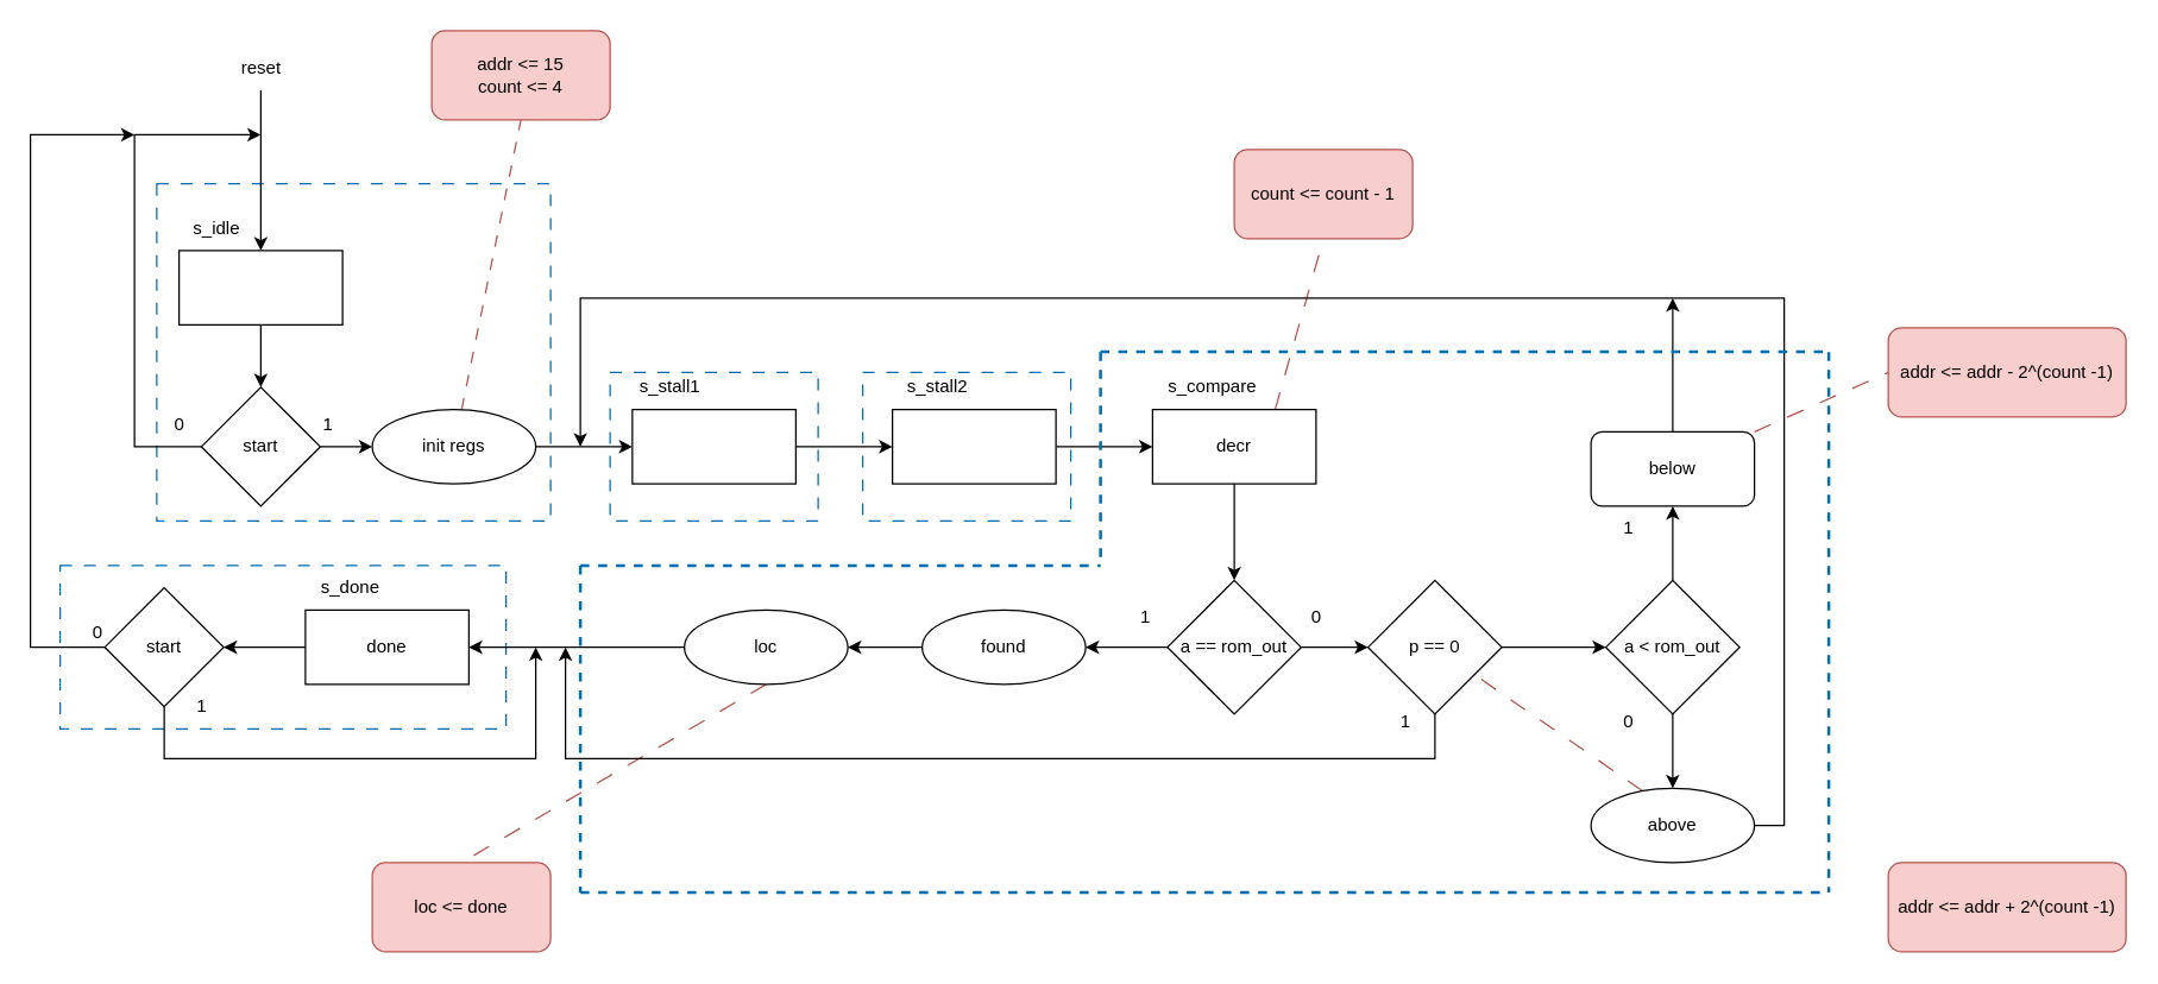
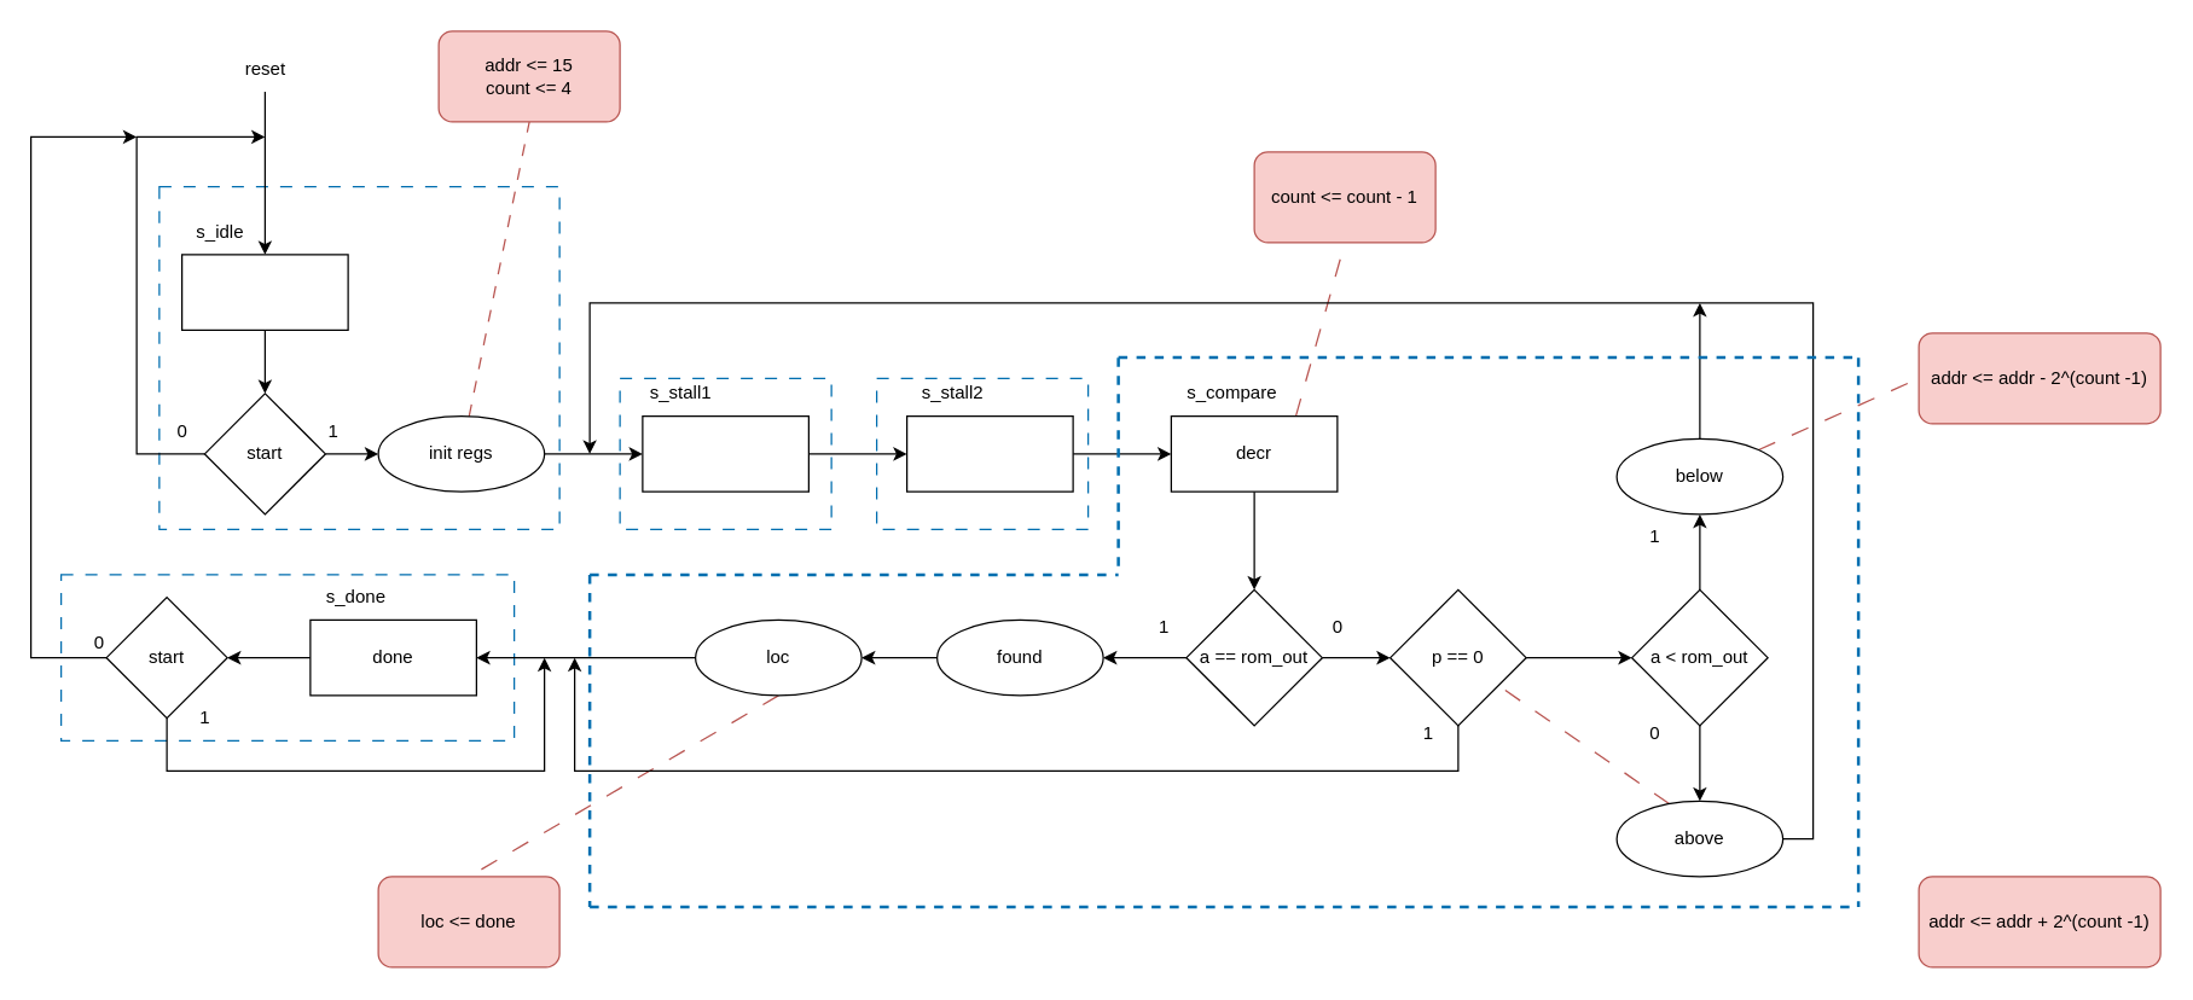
  <mxCell id="0" />
  <mxCell id="1" parent="0" />
  <mxCell id="2" value="" style="whiteSpace=wrap;html=1;dashed=1;dashPattern=8 8;fillColor=none;fontColor=#ffffff;strokeColor=#006EAF;" vertex="1" parent="1"><mxGeometry x="40" y="380" width="300" height="110" as="geometry" /></mxCell>
  <mxCell id="3" value="" style="whiteSpace=wrap;html=1;dashed=1;dashPattern=8 8;fillColor=none;fontColor=#ffffff;strokeColor=#006EAF;" vertex="1" parent="1"><mxGeometry x="105" y="123" width="265" height="227" as="geometry" /></mxCell>
  <mxCell id="4" style="edgeStyle=orthogonalEdgeStyle;rounded=0;orthogonalLoop=1;jettySize=auto;html=1;entryX=0.5;entryY=0;entryDx=0;entryDy=0;" edge="1" parent="1" source="5" target="8"><mxGeometry relative="1" as="geometry" /></mxCell>
  <mxCell id="5" value="" style="rounded=0;whiteSpace=wrap;html=1;" vertex="1" parent="1"><mxGeometry x="120" y="168" width="110" height="50" as="geometry" /></mxCell>
  <mxCell id="6" value="s_idle" style="text;html=1;align=center;verticalAlign=middle;resizable=0;points=[];autosize=1;strokeColor=none;fillColor=none;" vertex="1" parent="1"><mxGeometry x="120" y="138" width="50" height="30" as="geometry" /></mxCell>
  <mxCell id="7" style="edgeStyle=orthogonalEdgeStyle;rounded=0;orthogonalLoop=1;jettySize=auto;html=1;" edge="1" parent="1" source="8"><mxGeometry relative="1" as="geometry"><mxPoint x="175" y="90" as="targetPoint" /><Array as="points"><mxPoint x="90" y="300" /><mxPoint x="90" y="90" /></Array></mxGeometry></mxCell>
  <mxCell id="8" value="start" style="rhombus;whiteSpace=wrap;html=1;" vertex="1" parent="1"><mxGeometry x="135" y="260" width="80" height="80" as="geometry" /></mxCell>
  <mxCell id="9" style="edgeStyle=orthogonalEdgeStyle;rounded=0;orthogonalLoop=1;jettySize=auto;html=1;entryX=0.5;entryY=0;entryDx=0;entryDy=0;" edge="1" parent="1" source="10" target="5"><mxGeometry relative="1" as="geometry" /></mxCell>
  <mxCell id="10" value="reset" style="text;html=1;align=center;verticalAlign=middle;resizable=0;points=[];autosize=1;strokeColor=none;fillColor=none;" vertex="1" parent="1"><mxGeometry x="150" y="30" width="50" height="30" as="geometry" /></mxCell>
  <mxCell id="11" value="0" style="text;html=1;align=center;verticalAlign=middle;resizable=0;points=[];autosize=1;strokeColor=none;fillColor=none;" vertex="1" parent="1"><mxGeometry x="105" y="270" width="30" height="30" as="geometry" /></mxCell>
  <mxCell id="12" value="" style="edgeStyle=orthogonalEdgeStyle;rounded=0;orthogonalLoop=1;jettySize=auto;html=1;" edge="1" parent="1" source="8" target="15"><mxGeometry relative="1" as="geometry"><mxPoint x="215" y="300" as="sourcePoint" /><mxPoint x="340" y="300" as="targetPoint" /></mxGeometry></mxCell>
  <mxCell id="13" style="edgeStyle=orthogonalEdgeStyle;rounded=0;orthogonalLoop=1;jettySize=auto;html=1;entryX=0;entryY=0.5;entryDx=0;entryDy=0;" edge="1" parent="1" source="15" target="17"><mxGeometry relative="1" as="geometry" /></mxCell>
  <mxCell id="14" style="rounded=0;orthogonalLoop=1;jettySize=auto;html=1;entryX=0.5;entryY=1;entryDx=0;entryDy=0;dashed=1;dashPattern=8 8;fillColor=#f8cecc;strokeColor=#b85450;endArrow=none;endFill=0;" edge="1" parent="1" source="15" target="68"><mxGeometry relative="1" as="geometry" /></mxCell>
  <mxCell id="15" value="init regs" style="ellipse;whiteSpace=wrap;html=1;" vertex="1" parent="1"><mxGeometry x="250" y="275" width="110" height="50" as="geometry" /></mxCell>
  <mxCell id="16" style="edgeStyle=orthogonalEdgeStyle;rounded=0;orthogonalLoop=1;jettySize=auto;html=1;entryX=0;entryY=0.5;entryDx=0;entryDy=0;" edge="1" parent="1" source="17" target="20"><mxGeometry relative="1" as="geometry" /></mxCell>
  <mxCell id="17" value="" style="rounded=0;whiteSpace=wrap;html=1;" vertex="1" parent="1"><mxGeometry x="425" y="275" width="110" height="50" as="geometry" /></mxCell>
  <mxCell id="18" value="s_stall1" style="text;html=1;align=center;verticalAlign=middle;resizable=0;points=[];autosize=1;strokeColor=none;fillColor=none;" vertex="1" parent="1"><mxGeometry x="420" y="245" width="60" height="30" as="geometry" /></mxCell>
  <mxCell id="19" style="edgeStyle=orthogonalEdgeStyle;rounded=0;orthogonalLoop=1;jettySize=auto;html=1;entryX=0;entryY=0.5;entryDx=0;entryDy=0;" edge="1" parent="1" source="20" target="24"><mxGeometry relative="1" as="geometry" /></mxCell>
  <mxCell id="20" value="" style="rounded=0;whiteSpace=wrap;html=1;" vertex="1" parent="1"><mxGeometry x="600" y="275" width="110" height="50" as="geometry" /></mxCell>
  <mxCell id="21" value="s_stall2" style="text;html=1;align=center;verticalAlign=middle;resizable=0;points=[];autosize=1;strokeColor=none;fillColor=none;" vertex="1" parent="1"><mxGeometry x="600" y="245" width="60" height="30" as="geometry" /></mxCell>
  <mxCell id="22" style="edgeStyle=orthogonalEdgeStyle;rounded=0;orthogonalLoop=1;jettySize=auto;html=1;entryX=0.5;entryY=0;entryDx=0;entryDy=0;exitX=0.5;exitY=1;exitDx=0;exitDy=0;" edge="1" parent="1" source="24" target="28"><mxGeometry relative="1" as="geometry"><mxPoint x="829.957" y="355" as="sourcePoint" /></mxGeometry></mxCell>
  <mxCell id="23" style="rounded=0;orthogonalLoop=1;jettySize=auto;html=1;exitX=0.75;exitY=0;exitDx=0;exitDy=0;entryX=0.5;entryY=1;entryDx=0;entryDy=0;dashed=1;dashPattern=12 12;endArrow=none;endFill=0;fillColor=#f8cecc;strokeColor=#b85450;" edge="1" parent="1" source="24" target="69"><mxGeometry relative="1" as="geometry" /></mxCell>
  <mxCell id="24" value="decr" style="rounded=0;whiteSpace=wrap;html=1;" vertex="1" parent="1"><mxGeometry x="775" y="275" width="110" height="50" as="geometry" /></mxCell>
  <mxCell id="25" value="s_compare" style="text;html=1;align=center;verticalAlign=middle;resizable=0;points=[];autosize=1;strokeColor=none;fillColor=none;" vertex="1" parent="1"><mxGeometry x="775" y="245" width="80" height="30" as="geometry" /></mxCell>
  <mxCell id="26" style="edgeStyle=orthogonalEdgeStyle;rounded=0;orthogonalLoop=1;jettySize=auto;html=1;" edge="1" parent="1" source="28"><mxGeometry relative="1" as="geometry"><mxPoint x="730" y="435" as="targetPoint" /></mxGeometry></mxCell>
  <mxCell id="27" style="edgeStyle=orthogonalEdgeStyle;rounded=0;orthogonalLoop=1;jettySize=auto;html=1;entryX=0;entryY=0.5;entryDx=0;entryDy=0;" edge="1" parent="1" source="28" target="39"><mxGeometry relative="1" as="geometry" /></mxCell>
  <mxCell id="28" value="a == rom_out" style="rhombus;whiteSpace=wrap;html=1;" vertex="1" parent="1"><mxGeometry x="785" y="390" width="90" height="90" as="geometry" /></mxCell>
  <mxCell id="29" style="edgeStyle=orthogonalEdgeStyle;rounded=0;orthogonalLoop=1;jettySize=auto;html=1;entryX=1;entryY=0.5;entryDx=0;entryDy=0;" edge="1" parent="1" source="30" target="33"><mxGeometry relative="1" as="geometry" /></mxCell>
  <mxCell id="30" value="found" style="ellipse;whiteSpace=wrap;html=1;" vertex="1" parent="1"><mxGeometry x="620" y="410" width="110" height="50" as="geometry" /></mxCell>
  <mxCell id="31" style="edgeStyle=orthogonalEdgeStyle;rounded=0;orthogonalLoop=1;jettySize=auto;html=1;entryX=1;entryY=0.5;entryDx=0;entryDy=0;" edge="1" parent="1" source="33" target="35"><mxGeometry relative="1" as="geometry" /></mxCell>
  <mxCell id="32" style="rounded=0;orthogonalLoop=1;jettySize=auto;html=1;exitX=0.5;exitY=1;exitDx=0;exitDy=0;entryX=0.5;entryY=0;entryDx=0;entryDy=0;endArrow=none;endFill=0;dashed=1;dashPattern=12 12;fillColor=#f8cecc;strokeColor=#b85450;" edge="1" parent="1" source="33" target="70"><mxGeometry relative="1" as="geometry" /></mxCell>
  <mxCell id="33" value="loc" style="ellipse;whiteSpace=wrap;html=1;" vertex="1" parent="1"><mxGeometry x="460" y="410" width="110" height="50" as="geometry" /></mxCell>
  <mxCell id="34" style="edgeStyle=orthogonalEdgeStyle;rounded=0;orthogonalLoop=1;jettySize=auto;html=1;entryX=1;entryY=0.5;entryDx=0;entryDy=0;" edge="1" parent="1" source="35" target="46"><mxGeometry relative="1" as="geometry" /></mxCell>
  <mxCell id="35" value="done" style="rounded=0;whiteSpace=wrap;html=1;" vertex="1" parent="1"><mxGeometry x="205" y="410" width="110" height="50" as="geometry" /></mxCell>
  <mxCell id="36" value="s_done" style="text;html=1;align=center;verticalAlign=middle;resizable=0;points=[];autosize=1;strokeColor=none;fillColor=none;" vertex="1" parent="1"><mxGeometry x="205" y="380" width="60" height="30" as="geometry" /></mxCell>
  <mxCell id="37" style="edgeStyle=orthogonalEdgeStyle;rounded=0;orthogonalLoop=1;jettySize=auto;html=1;" edge="1" parent="1" source="39"><mxGeometry relative="1" as="geometry"><mxPoint x="380" y="435" as="targetPoint" /><Array as="points"><mxPoint x="915" y="510" /><mxPoint x="380" y="510" /><mxPoint x="380" y="435" /></Array></mxGeometry></mxCell>
  <mxCell id="38" style="edgeStyle=orthogonalEdgeStyle;rounded=0;orthogonalLoop=1;jettySize=auto;html=1;entryX=0;entryY=0.5;entryDx=0;entryDy=0;" edge="1" parent="1" source="39" target="51"><mxGeometry relative="1" as="geometry" /></mxCell>
  <mxCell id="39" value="p == 0" style="rhombus;whiteSpace=wrap;html=1;" vertex="1" parent="1"><mxGeometry x="920" y="390" width="90" height="90" as="geometry" /></mxCell>
  <mxCell id="40" value="1" style="text;html=1;align=center;verticalAlign=middle;resizable=0;points=[];autosize=1;strokeColor=none;fillColor=none;" vertex="1" parent="1"><mxGeometry x="205" y="270" width="30" height="30" as="geometry" /></mxCell>
  <mxCell id="41" value="1" style="text;html=1;align=center;verticalAlign=middle;resizable=0;points=[];autosize=1;strokeColor=none;fillColor=none;" vertex="1" parent="1"><mxGeometry x="755" y="400" width="30" height="30" as="geometry" /></mxCell>
  <mxCell id="42" value="0" style="text;html=1;align=center;verticalAlign=middle;resizable=0;points=[];autosize=1;strokeColor=none;fillColor=none;" vertex="1" parent="1"><mxGeometry x="870" y="400" width="30" height="30" as="geometry" /></mxCell>
  <mxCell id="43" value="1" style="text;html=1;align=center;verticalAlign=middle;resizable=0;points=[];autosize=1;strokeColor=none;fillColor=none;" vertex="1" parent="1"><mxGeometry x="930" y="470" width="30" height="30" as="geometry" /></mxCell>
  <mxCell id="44" style="edgeStyle=orthogonalEdgeStyle;rounded=0;orthogonalLoop=1;jettySize=auto;html=1;" edge="1" parent="1" source="46"><mxGeometry relative="1" as="geometry"><mxPoint x="360" y="435" as="targetPoint" /><Array as="points"><mxPoint x="110" y="510" /><mxPoint x="360" y="510" /><mxPoint x="360" y="435" /></Array></mxGeometry></mxCell>
  <mxCell id="45" style="edgeStyle=orthogonalEdgeStyle;rounded=0;orthogonalLoop=1;jettySize=auto;html=1;" edge="1" parent="1" source="46"><mxGeometry relative="1" as="geometry"><mxPoint x="90" y="90" as="targetPoint" /><Array as="points"><mxPoint x="20" y="435" /><mxPoint x="20" y="90" /></Array></mxGeometry></mxCell>
  <mxCell id="46" value="start" style="rhombus;whiteSpace=wrap;html=1;" vertex="1" parent="1"><mxGeometry x="70" y="395" width="80" height="80" as="geometry" /></mxCell>
  <mxCell id="47" value="1" style="text;html=1;align=center;verticalAlign=middle;resizable=0;points=[];autosize=1;strokeColor=none;fillColor=none;" vertex="1" parent="1"><mxGeometry x="120" y="460" width="30" height="30" as="geometry" /></mxCell>
  <mxCell id="48" value="0" style="text;html=1;align=center;verticalAlign=middle;resizable=0;points=[];autosize=1;strokeColor=none;fillColor=none;" vertex="1" parent="1"><mxGeometry x="50" y="410" width="30" height="30" as="geometry" /></mxCell>
  <mxCell id="49" style="edgeStyle=orthogonalEdgeStyle;rounded=0;orthogonalLoop=1;jettySize=auto;html=1;entryX=0.5;entryY=0;entryDx=0;entryDy=0;" edge="1" parent="1" source="51" target="54"><mxGeometry relative="1" as="geometry" /></mxCell>
  <mxCell id="50" style="edgeStyle=orthogonalEdgeStyle;rounded=0;orthogonalLoop=1;jettySize=auto;html=1;entryX=0.5;entryY=1;entryDx=0;entryDy=0;" edge="1" parent="1" source="51" target="57"><mxGeometry relative="1" as="geometry" /></mxCell>
  <mxCell id="51" value="a &amp;lt; rom_out" style="rhombus;whiteSpace=wrap;html=1;" vertex="1" parent="1"><mxGeometry x="1080" y="390" width="90" height="90" as="geometry" /></mxCell>
  <mxCell id="52" style="edgeStyle=orthogonalEdgeStyle;rounded=0;orthogonalLoop=1;jettySize=auto;html=1;exitX=1;exitY=0.5;exitDx=0;exitDy=0;" edge="1" parent="1" source="54"><mxGeometry relative="1" as="geometry"><mxPoint x="390" y="300" as="targetPoint" /><Array as="points"><mxPoint x="1200" y="555" /><mxPoint x="1200" y="200" /><mxPoint x="390" y="200" /></Array></mxGeometry></mxCell>
  <mxCell id="53" style="rounded=0;orthogonalLoop=1;jettySize=auto;html=1;exitX=1;exitY=1;exitDx=0;exitDy=0;dashed=1;dashPattern=12 12;endArrow=none;endFill=0;fillColor=#f8cecc;strokeColor=#b85450;" edge="1" parent="1" source="54" target="39"><mxGeometry relative="1" as="geometry" /></mxCell>
  <mxCell id="54" value="above" style="ellipse;whiteSpace=wrap;html=1;" vertex="1" parent="1"><mxGeometry x="1070" y="530" width="110" height="50" as="geometry" /></mxCell>
  <mxCell id="55" style="edgeStyle=orthogonalEdgeStyle;rounded=0;orthogonalLoop=1;jettySize=auto;html=1;" edge="1" parent="1" source="57"><mxGeometry relative="1" as="geometry"><mxPoint x="1125" y="200" as="targetPoint" /></mxGeometry></mxCell>
  <mxCell id="56" style="rounded=0;orthogonalLoop=1;jettySize=auto;html=1;exitX=1;exitY=0;exitDx=0;exitDy=0;entryX=0;entryY=0.5;entryDx=0;entryDy=0;dashed=1;dashPattern=12 12;fillColor=#f8cecc;strokeColor=#b85450;endArrow=none;endFill=0;" edge="1" parent="1" source="57" target="71"><mxGeometry relative="1" as="geometry" /></mxCell>
- <mxCell id="57" value="below" style="whiteSpace=wrap;html=1;rounded=1;" vertex="1" parent="1"><mxGeometry x="1070" y="290" width="110" height="50" as="geometry" /></mxCell>
+ <mxCell id="57" value="below" style="ellipse;whiteSpace=wrap;html=1;" vertex="1" parent="1"><mxGeometry x="1070" y="290" width="110" height="50" as="geometry" /></mxCell>
  <mxCell id="58" value="1" style="text;html=1;align=center;verticalAlign=middle;resizable=0;points=[];autosize=1;strokeColor=none;fillColor=none;" vertex="1" parent="1"><mxGeometry x="1080" y="340" width="30" height="30" as="geometry" /></mxCell>
  <mxCell id="59" value="0" style="text;html=1;align=center;verticalAlign=middle;resizable=0;points=[];autosize=1;strokeColor=none;fillColor=none;" vertex="1" parent="1"><mxGeometry x="1080" y="470" width="30" height="30" as="geometry" /></mxCell>
  <mxCell id="60" value="" style="whiteSpace=wrap;html=1;dashed=1;dashPattern=8 8;fillColor=none;fontColor=#ffffff;strokeColor=#006EAF;" vertex="1" parent="1"><mxGeometry x="410" y="250" width="140" height="100" as="geometry" /></mxCell>
  <mxCell id="61" value="" style="whiteSpace=wrap;html=1;dashed=1;dashPattern=8 8;fillColor=none;fontColor=#ffffff;strokeColor=#006EAF;" vertex="1" parent="1"><mxGeometry x="580" y="250" width="140" height="100" as="geometry" /></mxCell>
  <mxCell id="62" value="" style="endArrow=none;dashed=1;html=1;strokeWidth=2;rounded=0;fillColor=#1ba1e2;strokeColor=#006EAF;" edge="1" parent="1"><mxGeometry width="50" height="50" relative="1" as="geometry"><mxPoint x="390" y="380" as="sourcePoint" /><mxPoint x="740" y="380" as="targetPoint" /></mxGeometry></mxCell>
  <mxCell id="63" value="" style="endArrow=none;dashed=1;html=1;strokeWidth=2;rounded=0;fillColor=#1ba1e2;strokeColor=#006EAF;" edge="1" parent="1"><mxGeometry width="50" height="50" relative="1" as="geometry"><mxPoint x="740" y="236.12" as="sourcePoint" /><mxPoint x="1230" y="236" as="targetPoint" /></mxGeometry></mxCell>
  <mxCell id="64" value="" style="endArrow=none;dashed=1;html=1;strokeWidth=2;rounded=0;fillColor=#1ba1e2;strokeColor=#006EAF;" edge="1" parent="1"><mxGeometry width="50" height="50" relative="1" as="geometry"><mxPoint x="740" y="236.35" as="sourcePoint" /><mxPoint x="740" y="380" as="targetPoint" /></mxGeometry></mxCell>
  <mxCell id="65" value="" style="endArrow=none;dashed=1;html=1;strokeWidth=2;rounded=0;fillColor=#1ba1e2;strokeColor=#006EAF;" edge="1" parent="1"><mxGeometry width="50" height="50" relative="1" as="geometry"><mxPoint x="390" y="380" as="sourcePoint" /><mxPoint x="390" y="600" as="targetPoint" /></mxGeometry></mxCell>
  <mxCell id="66" value="" style="endArrow=none;dashed=1;html=1;strokeWidth=2;rounded=0;fillColor=#1ba1e2;strokeColor=#006EAF;" edge="1" parent="1"><mxGeometry width="50" height="50" relative="1" as="geometry"><mxPoint x="390" y="600" as="sourcePoint" /><mxPoint x="1230" y="600" as="targetPoint" /></mxGeometry></mxCell>
  <mxCell id="67" value="" style="endArrow=none;dashed=1;html=1;strokeWidth=2;rounded=0;fillColor=#1ba1e2;strokeColor=#006EAF;" edge="1" parent="1"><mxGeometry width="50" height="50" relative="1" as="geometry"><mxPoint x="1230" y="236.35" as="sourcePoint" /><mxPoint x="1230" y="600" as="targetPoint" /></mxGeometry></mxCell>
  <mxCell id="68" value="&lt;font color=&quot;#000000&quot;&gt;addr &amp;lt;= 15&lt;br&gt;count &amp;lt;= 4&lt;br&gt;&lt;/font&gt;" style="rounded=1;whiteSpace=wrap;html=1;fillColor=#f8cecc;strokeColor=#b85450;" vertex="1" parent="1"><mxGeometry x="290" y="20" width="120" height="60" as="geometry" /></mxCell>
  <mxCell id="69" value="&lt;font color=&quot;#000000&quot;&gt;count &amp;lt;= count - 1&lt;br&gt;&lt;/font&gt;" style="rounded=1;whiteSpace=wrap;html=1;fillColor=#f8cecc;strokeColor=#b85450;" vertex="1" parent="1"><mxGeometry x="830" y="100" width="120" height="60" as="geometry" /></mxCell>
  <mxCell id="70" value="&lt;font color=&quot;#000000&quot;&gt;loc &amp;lt;= done&lt;br&gt;&lt;/font&gt;" style="rounded=1;whiteSpace=wrap;html=1;fillColor=#f8cecc;strokeColor=#b85450;" vertex="1" parent="1"><mxGeometry x="250" y="580" width="120" height="60" as="geometry" /></mxCell>
  <mxCell id="71" value="&lt;font color=&quot;#000000&quot;&gt;addr &amp;lt;= addr - 2^(count -1)&lt;br&gt;&lt;/font&gt;" style="rounded=1;whiteSpace=wrap;html=1;fillColor=#f8cecc;strokeColor=#b85450;" vertex="1" parent="1"><mxGeometry x="1270" y="220" width="160" height="60" as="geometry" /></mxCell>
  <mxCell id="72" value="&lt;font color=&quot;#000000&quot;&gt;addr &amp;lt;= addr + 2^(count -1)&lt;br&gt;&lt;/font&gt;" style="rounded=1;whiteSpace=wrap;html=1;fillColor=#f8cecc;strokeColor=#b85450;" vertex="1" parent="1"><mxGeometry x="1270" y="580" width="160" height="60" as="geometry" /></mxCell>
